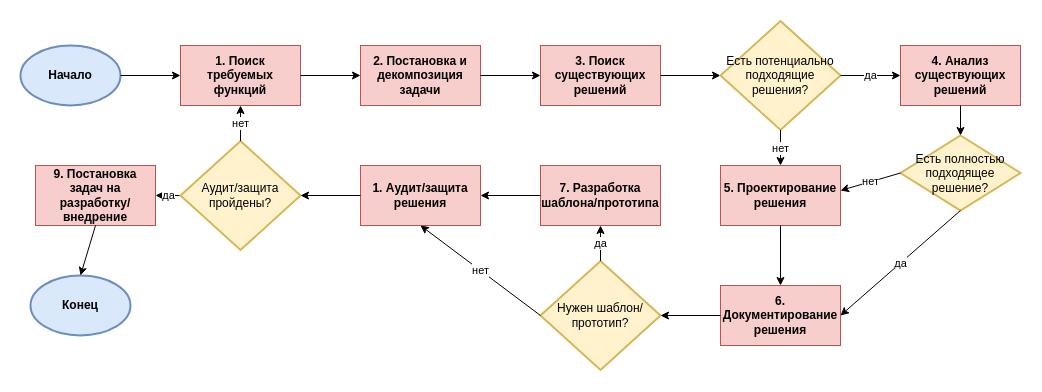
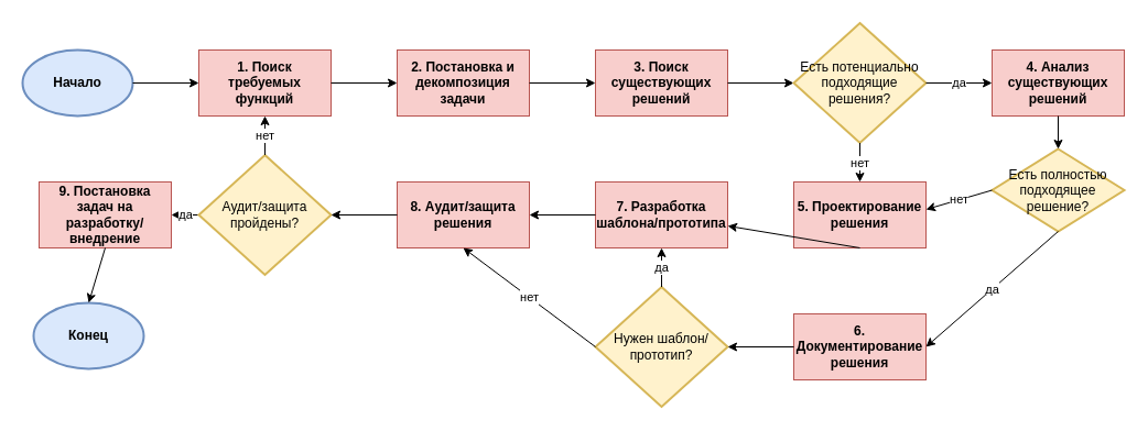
  <mxCell id="0" />
  <mxCell id="1" parent="0" />
  <mxCell id="2" value="&lt;b&gt;Начало&lt;/b&gt;" style="strokeWidth=2;html=1;shape=mxgraph.flowchart.start_1;whiteSpace=wrap;fillColor=#dae8fc;strokeColor=#6c8ebf;" vertex="1" parent="1"><mxGeometry x="20" y="45" width="100" height="60" as="geometry" /></mxCell>
  <mxCell id="3" value="&lt;b&gt;1. Поиск требуемых функций&lt;/b&gt;" style="rounded=0;whiteSpace=wrap;html=1;fillColor=#f8cecc;strokeColor=#b85450;" vertex="1" parent="1"><mxGeometry x="180" y="45" width="120" height="60" as="geometry" /></mxCell>
  <mxCell id="4" value="&lt;b&gt;2. Постановка и декомпозиция задачи&lt;/b&gt;" style="rounded=0;whiteSpace=wrap;html=1;fillColor=#f8cecc;strokeColor=#b85450;" vertex="1" parent="1"><mxGeometry x="360" y="45" width="120" height="60" as="geometry" /></mxCell>
  <mxCell id="5" value="&lt;b&gt;3. Поиск существующих решений&lt;/b&gt;" style="rounded=0;whiteSpace=wrap;html=1;fillColor=#f8cecc;strokeColor=#b85450;" vertex="1" parent="1"><mxGeometry x="540" y="45" width="120" height="60" as="geometry" /></mxCell>
  <mxCell id="6" value="&lt;b&gt;4. Анализ существующих решений&lt;/b&gt;" style="rounded=0;whiteSpace=wrap;html=1;fillColor=#f8cecc;strokeColor=#b85450;" vertex="1" parent="1"><mxGeometry x="900" y="45" width="120" height="60" as="geometry" /></mxCell>
  <mxCell id="7" value="" style="endArrow=classic;html=1;rounded=0;exitX=1;exitY=0.5;exitDx=0;exitDy=0;" edge="1" parent="1" source="3"><mxGeometry width="50" height="50" relative="1" as="geometry"><mxPoint x="330" y="255" as="sourcePoint" /><mxPoint x="360" y="75" as="targetPoint" /></mxGeometry></mxCell>
  <mxCell id="8" value="Есть полностью подходящее решение?" style="strokeWidth=2;html=1;shape=mxgraph.flowchart.decision;whiteSpace=wrap;fillColor=#fff2cc;strokeColor=#d6b656;" vertex="1" parent="1"><mxGeometry x="900" y="135" width="120" height="75" as="geometry" /></mxCell>
  <mxCell id="9" value="" style="endArrow=classic;html=1;rounded=0;exitX=1;exitY=0.5;exitDx=0;exitDy=0;entryX=0;entryY=0.5;entryDx=0;entryDy=0;" edge="1" parent="1" source="4" target="5"><mxGeometry width="50" height="50" relative="1" as="geometry"><mxPoint x="500" y="105" as="sourcePoint" /><mxPoint x="550" y="55" as="targetPoint" /></mxGeometry></mxCell>
  <mxCell id="10" value="" style="endArrow=classic;html=1;rounded=0;exitX=1;exitY=0.5;exitDx=0;exitDy=0;entryX=0;entryY=0.5;entryDx=0;entryDy=0;entryPerimeter=0;" edge="1" parent="1" source="5" target="28"><mxGeometry width="50" height="50" relative="1" as="geometry"><mxPoint x="670" y="95" as="sourcePoint" /><mxPoint x="700" y="75" as="targetPoint" /></mxGeometry></mxCell>
  <mxCell id="11" value="" style="endArrow=classic;html=1;rounded=0;exitX=0.5;exitY=1;exitDx=0;exitDy=0;entryX=0.5;entryY=0;entryDx=0;entryDy=0;entryPerimeter=0;" edge="1" parent="1" source="6" target="8"><mxGeometry width="50" height="50" relative="1" as="geometry"><mxPoint x="840" y="175" as="sourcePoint" /><mxPoint x="890" y="125" as="targetPoint" /></mxGeometry></mxCell>
  <mxCell id="12" value="&lt;b&gt;6. Документирование решения&lt;/b&gt;" style="rounded=0;whiteSpace=wrap;html=1;fillColor=#f8cecc;strokeColor=#b85450;" vertex="1" parent="1"><mxGeometry x="720" y="285" width="120" height="60" as="geometry" /></mxCell>
  <mxCell id="13" value="нет" style="endArrow=classic;html=1;rounded=0;exitX=0;exitY=0.5;exitDx=0;exitDy=0;exitPerimeter=0;" edge="1" parent="1" source="8"><mxGeometry width="50" height="50" relative="1" as="geometry"><mxPoint x="840" y="155" as="sourcePoint" /><mxPoint x="840" y="190" as="targetPoint" /></mxGeometry></mxCell>
  <mxCell id="14" value="&lt;b&gt;5. Проектирование решения&lt;/b&gt;" style="rounded=0;whiteSpace=wrap;html=1;fillColor=#f8cecc;strokeColor=#b85450;" vertex="1" parent="1"><mxGeometry x="720" y="165" width="120" height="60" as="geometry" /></mxCell>
  <mxCell id="15" value="Нужен шаблон/прототип?" style="strokeWidth=2;html=1;shape=mxgraph.flowchart.decision;whiteSpace=wrap;fillColor=#fff2cc;strokeColor=#d6b656;" vertex="1" parent="1"><mxGeometry x="540" y="260.5" width="120" height="109" as="geometry" /></mxCell>
  <mxCell id="16" value="" style="endArrow=classic;html=1;rounded=0;exitX=0;exitY=0.5;exitDx=0;exitDy=0;entryX=1;entryY=0.5;entryDx=0;entryDy=0;entryPerimeter=0;" edge="1" parent="1" source="12" target="15"><mxGeometry width="50" height="50" relative="1" as="geometry"><mxPoint x="660" y="155" as="sourcePoint" /><mxPoint x="690" y="395" as="targetPoint" /></mxGeometry></mxCell>
  <mxCell id="17" value="&lt;b&gt;7. Разработка шаблона/прототипа&lt;/b&gt;" style="rounded=0;whiteSpace=wrap;html=1;fillColor=#f8cecc;strokeColor=#b85450;" vertex="1" parent="1"><mxGeometry x="540" y="165" width="120" height="60" as="geometry" /></mxCell>
- <mxCell id="18" value="&lt;b&gt;1. Аудит/защита решения&lt;/b&gt;" style="rounded=0;whiteSpace=wrap;html=1;fillColor=#f8cecc;strokeColor=#b85450;" vertex="1" parent="1"><mxGeometry x="360" y="165" width="120" height="60" as="geometry" /></mxCell>
+ <mxCell id="18" value="&lt;b&gt;8. Аудит/защита решения&lt;/b&gt;" style="rounded=0;whiteSpace=wrap;html=1;fillColor=#f8cecc;strokeColor=#b85450;" vertex="1" parent="1"><mxGeometry x="360" y="165" width="120" height="60" as="geometry" /></mxCell>
  <mxCell id="19" value="" style="endArrow=classic;html=1;rounded=0;exitX=0;exitY=0.5;exitDx=0;exitDy=0;entryX=1;entryY=0.5;entryDx=0;entryDy=0;" edge="1" parent="1" source="17" target="18"><mxGeometry width="50" height="50" relative="1" as="geometry"><mxPoint x="460" y="245" as="sourcePoint" /><mxPoint x="510" y="195" as="targetPoint" /></mxGeometry></mxCell>
  <mxCell id="20" value="да" style="edgeStyle=orthogonalEdgeStyle;rounded=0;orthogonalLoop=1;jettySize=auto;html=1;" edge="1" parent="1" source="21" target="25"><mxGeometry relative="1" as="geometry" /></mxCell>
  <mxCell id="21" value="Аудит/защита пройдены?" style="strokeWidth=2;html=1;shape=mxgraph.flowchart.decision;whiteSpace=wrap;fillColor=#fff2cc;strokeColor=#d6b656;" vertex="1" parent="1"><mxGeometry x="180" y="140.5" width="120" height="109" as="geometry" /></mxCell>
  <mxCell id="22" value="" style="endArrow=classic;html=1;rounded=0;exitX=1;exitY=0.5;exitDx=0;exitDy=0;exitPerimeter=0;entryX=0;entryY=0.5;entryDx=0;entryDy=0;" edge="1" parent="1" source="2" target="3"><mxGeometry width="50" height="50" relative="1" as="geometry"><mxPoint x="130" y="35" as="sourcePoint" /><mxPoint x="180" y="-15" as="targetPoint" /></mxGeometry></mxCell>
  <mxCell id="23" value="" style="endArrow=classic;html=1;rounded=0;entryX=1;entryY=0.5;entryDx=0;entryDy=0;entryPerimeter=0;" edge="1" parent="1" target="21"><mxGeometry width="50" height="50" relative="1" as="geometry"><mxPoint x="360" y="195" as="sourcePoint" /><mxPoint x="350" y="115" as="targetPoint" /></mxGeometry></mxCell>
  <mxCell id="24" value="нет" style="endArrow=classic;html=1;rounded=0;exitX=0.5;exitY=0;exitDx=0;exitDy=0;exitPerimeter=0;entryX=0.5;entryY=1;entryDx=0;entryDy=0;" edge="1" parent="1" source="21" target="3"><mxGeometry width="50" height="50" relative="1" as="geometry"><mxPoint x="300" y="145" as="sourcePoint" /><mxPoint x="420" y="85" as="targetPoint" /></mxGeometry></mxCell>
  <mxCell id="25" value="&lt;b&gt;9. Постановка задач на разработку/внедрение&lt;/b&gt;" style="rounded=0;whiteSpace=wrap;html=1;fillColor=#f8cecc;strokeColor=#b85450;" vertex="1" parent="1"><mxGeometry x="35" y="165" width="120" height="60" as="geometry" /></mxCell>
  <mxCell id="26" value="&lt;b&gt;Конец&lt;/b&gt;" style="strokeWidth=2;html=1;shape=mxgraph.flowchart.start_1;whiteSpace=wrap;fillColor=#dae8fc;strokeColor=#6c8ebf;" vertex="1" parent="1"><mxGeometry x="30" y="275" width="100" height="60" as="geometry" /></mxCell>
  <mxCell id="27" value="" style="endArrow=classic;html=1;rounded=0;exitX=0.5;exitY=1;exitDx=0;exitDy=0;entryX=0.5;entryY=0;entryDx=0;entryDy=0;entryPerimeter=0;" edge="1" parent="1" source="25" target="26"><mxGeometry width="50" height="50" relative="1" as="geometry"><mxPoint x="340" y="435" as="sourcePoint" /><mxPoint x="390" y="385" as="targetPoint" /></mxGeometry></mxCell>
  <mxCell id="28" value="Есть потенциально подходящие решения?" style="strokeWidth=2;html=1;shape=mxgraph.flowchart.decision;whiteSpace=wrap;fillColor=#fff2cc;strokeColor=#d6b656;" vertex="1" parent="1"><mxGeometry x="720" y="20.5" width="120" height="109" as="geometry" /></mxCell>
  <mxCell id="29" value="да" style="endArrow=classic;html=1;rounded=0;entryX=0;entryY=0.5;entryDx=0;entryDy=0;" edge="1" parent="1" target="6"><mxGeometry width="50" height="50" relative="1" as="geometry"><mxPoint x="840" y="75" as="sourcePoint" /><mxPoint x="890" as="targetPoint" y="25" /></mxGeometry></mxCell>
  <mxCell id="30" value="нет" style="endArrow=classic;html=1;rounded=0;exitX=0.5;exitY=1;exitDx=0;exitDy=0;exitPerimeter=0;entryX=0.5;entryY=0;entryDx=0;entryDy=0;" edge="1" parent="1" source="28" target="14"><mxGeometry width="50" height="50" relative="1" as="geometry"><mxPoint x="820" y="165" as="sourcePoint" /><mxPoint x="870" y="115" as="targetPoint" /></mxGeometry></mxCell>
  <mxCell id="31" value="да" style="endArrow=classic;html=1;rounded=0;exitX=0.5;exitY=1;exitDx=0;exitDy=0;exitPerimeter=0;entryX=1;entryY=0.5;entryDx=0;entryDy=0;" edge="1" parent="1" source="8" target="12"><mxGeometry width="50" height="50" relative="1" as="geometry"><mxPoint x="930" y="365" as="sourcePoint" /><mxPoint x="980" y="315" as="targetPoint" /></mxGeometry></mxCell>
  <mxCell id="32" value="да" style="endArrow=classic;html=1;rounded=0;exitX=0.5;exitY=0;exitDx=0;exitDy=0;exitPerimeter=0;entryX=0.5;entryY=1;entryDx=0;entryDy=0;" edge="1" parent="1" source="15" target="17"><mxGeometry width="50" height="50" relative="1" as="geometry"><mxPoint x="560" y="285" as="sourcePoint" /><mxPoint x="610" y="235" as="targetPoint" /></mxGeometry></mxCell>
- <mxCell id="33" value="" style="endArrow=classic;html=1;rounded=0;exitX=0.5;exitY=1;exitDx=0;exitDy=0;entryX=0.5;entryY=0;entryDx=0;entryDy=0;" edge="1" parent="1" source="14" target="12"><mxGeometry width="50" height="50" relative="1" as="geometry"><mxPoint x="770" y="285" as="sourcePoint" /><mxPoint x="820" y="235" as="targetPoint" /></mxGeometry></mxCell>
+ <mxCell id="33" value="" style="endArrow=classic;html=1;rounded=0;exitX=0.5;exitY=1;exitDx=0;exitDy=0;" edge="1" parent="1" source="14" target="17"><mxGeometry width="50" height="50" relative="1" as="geometry"><mxPoint x="770" y="285" as="sourcePoint" /><mxPoint x="820" y="235" as="targetPoint" /></mxGeometry></mxCell>
  <mxCell id="34" value="нет" style="endArrow=classic;html=1;rounded=0;exitX=0;exitY=0.5;exitDx=0;exitDy=0;exitPerimeter=0;entryX=0.5;entryY=1;entryDx=0;entryDy=0;" edge="1" parent="1" source="15" target="18"><mxGeometry width="50" height="50" relative="1" as="geometry"><mxPoint x="430" y="325" as="sourcePoint" /><mxPoint x="480" y="275" as="targetPoint" /></mxGeometry></mxCell>
